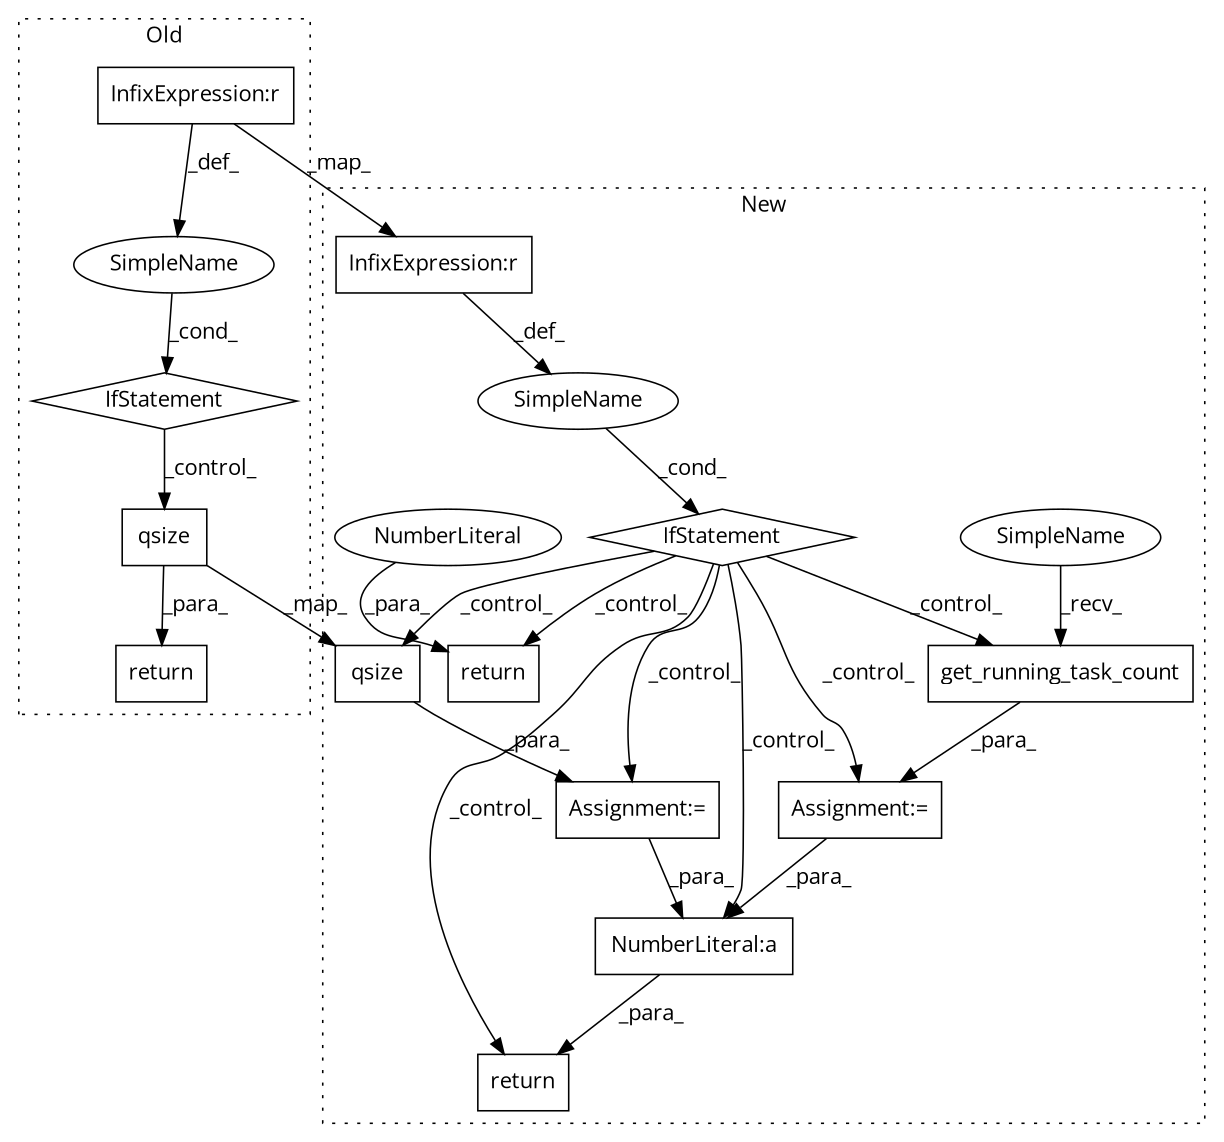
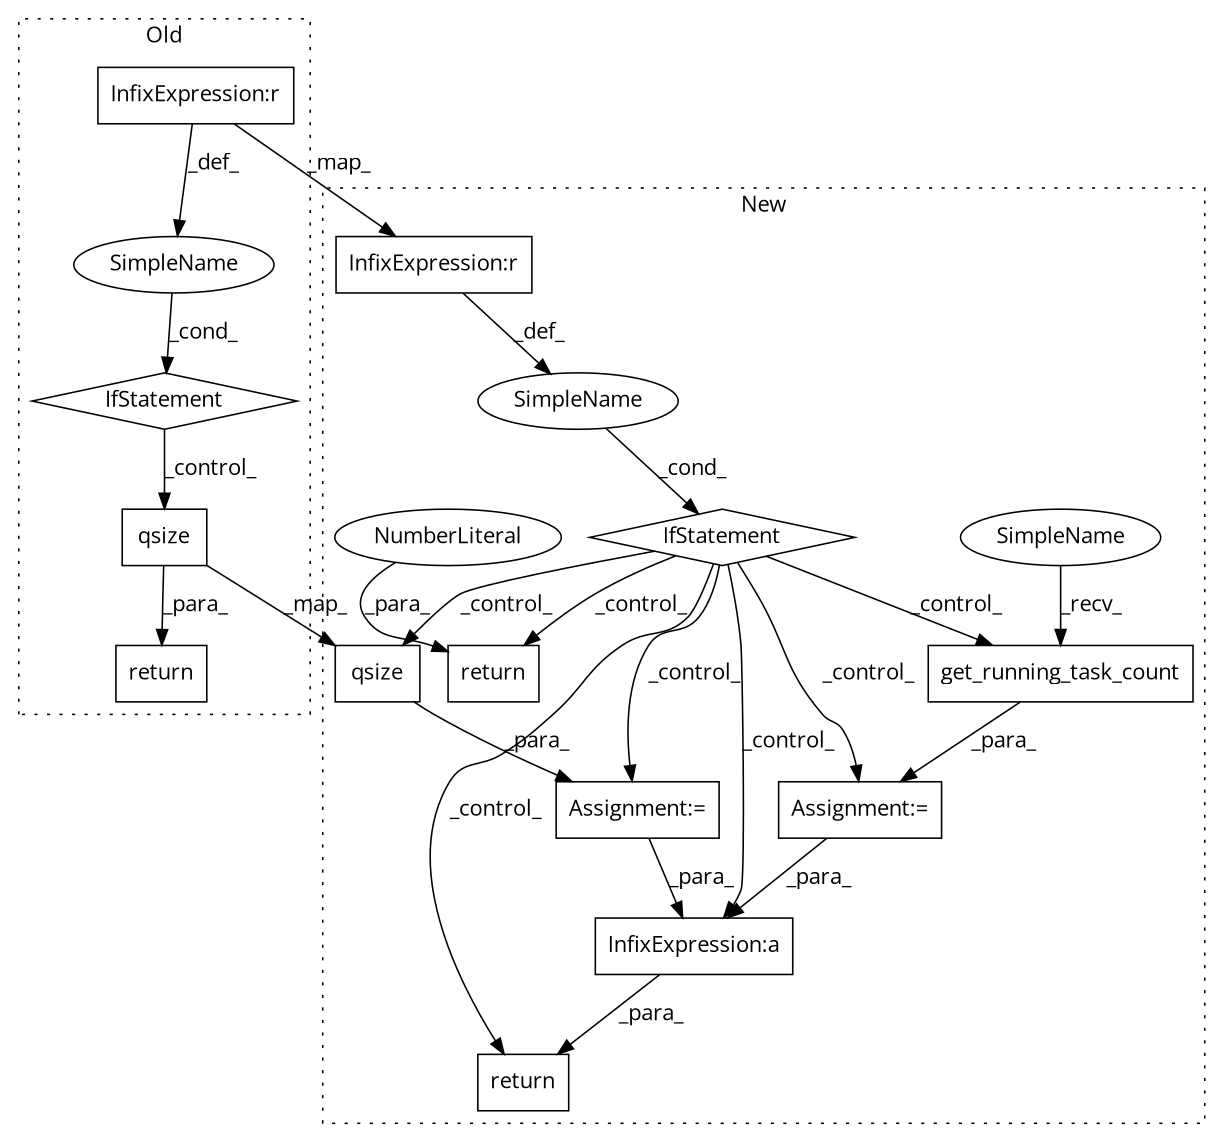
  digraph {
    fontname="Open Sans"
    node [a=32 l=7 shape=box fontname="Open Sans"]
    edge [fontname="Open Sans"]
    n1 [label=qsize s=5256]
    n2 [a=27 l=4 label="InfixExpression:r" s=5228]
    n3 [a=42 label=SimpleName shape=ellipse l=""]
    n4 [a=25 l=3 label=IfStatement s=5237 shape=diamond]
    n5 [a=41 label=return s=5217]
    n6 [label=qsize s=5378]
    n7 [a=42 label=SimpleName shape=ellipse l=""]
    n8 [a=25 l="4,2" label=IfStatement s="5262,5276" shape=diamond]
-   n9 [a=27 l=3 label="NumberLiteral:a" s=5412]
+   n9 [a=27 l=3 label="InfixExpression:a" s=5412]
    n10 [a=27 l=4 label="InfixExpression:r" s=5268]
    n11 [l=24 label=get_running_task_count s=5323]
    n12 [a=7 l=1 label="Assignment:=" s=5365]
    n13 [a=7 l=1 label="Assignment:=" s=5319]
    n14 [a=41 label=return s=5286]
    n15 [a=34 l=1 label=NumberLiteral s=5293 shape=ellipse]
    n16 [a=41 label=return s=5391]
    n17 [a=42 l=2 label=SimpleName s=5320 shape=ellipse]
    subgraph cluster_1 {
      label=Old
      style=dotted
      n1
      n2
      n3
      n4
      n5
    }
    subgraph cluster_2 {
      label=New
      style=dotted
      n6
      n7
      n8
      n9
      n10
      n11
      n12
      n13
      n14
      n15
      n16
      n17
    }
    n1 -> n5 [label=_para_]
    n1 -> n6 [label=_map_]
    n2 -> n3 [label=_def_]
    n2 -> n10 [label=_map_]
    n3 -> n4 [label=_cond_]
    n4 -> n1 [label=_control_]
    n6 -> n12 [label=_para_]
    n7 -> n8 [label=_cond_]
    n8 -> n6 [label=_control_]
    n8 -> n9 [label=_control_]
    n8 -> n11 [label=_control_]
    n8 -> n12 [label=_control_]
    n8 -> n13 [label=_control_]
    n8 -> n14 [label=_control_]
    n8 -> n16 [label=_control_]
    n9 -> n16 [label=_para_]
    n10 -> n7 [label=_def_]
    n11 -> n13 [label=_para_]
    n12 -> n9 [label=_para_]
    n13 -> n9 [label=_para_]
    n15 -> n14 [label=_para_]
    n17 -> n11 [label=_recv_]
  }
